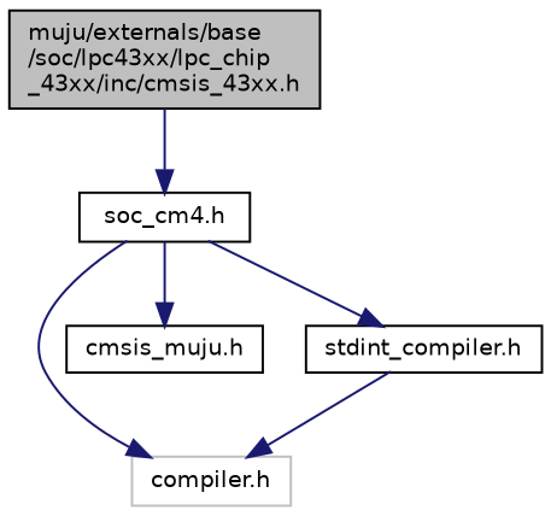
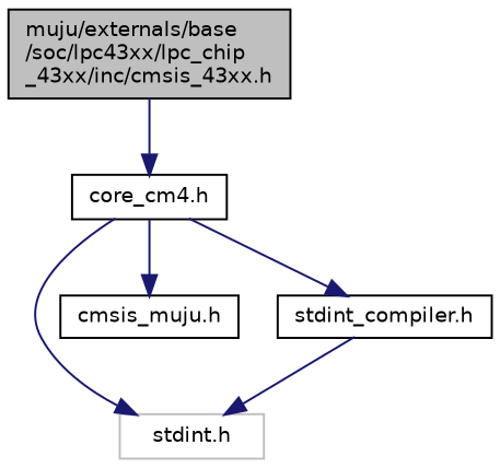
  digraph {
    node [color=black fillcolor=white fontname=Helvetica fontsize=10 shape=record style=filled]
    edge [color=midnightblue fontname=Helvetica fontsize=10 labelfontname=Helvetica labelfontsize=10 style=solid]
    n1 [fillcolor=grey75 fontcolor=black height=0.2 label="muju/externals/base\l/soc/lpc43xx/lpc_chip\l_43xx/inc/cmsis_43xx.h" width=0.4]
-   n2 [height=0.2 label="soc_cm4.h" width=0.4]
-   n3 [color=grey75 height=0.2 label="compiler.h" width=0.4]
+   n2 [height=0.2 label="core_cm4.h" width=0.4]
+   n3 [color=grey75 height=0.2 label="stdint.h" width=0.4]
    n4 [height=0.2 label="cmsis_muju.h" width=0.4]
    n5 [height=0.2 label="stdint_compiler.h" width=0.4]
    n1 -> n2
    n2 -> n3
    n2 -> n4
    n2 -> n5
    n5 -> n3
  }
